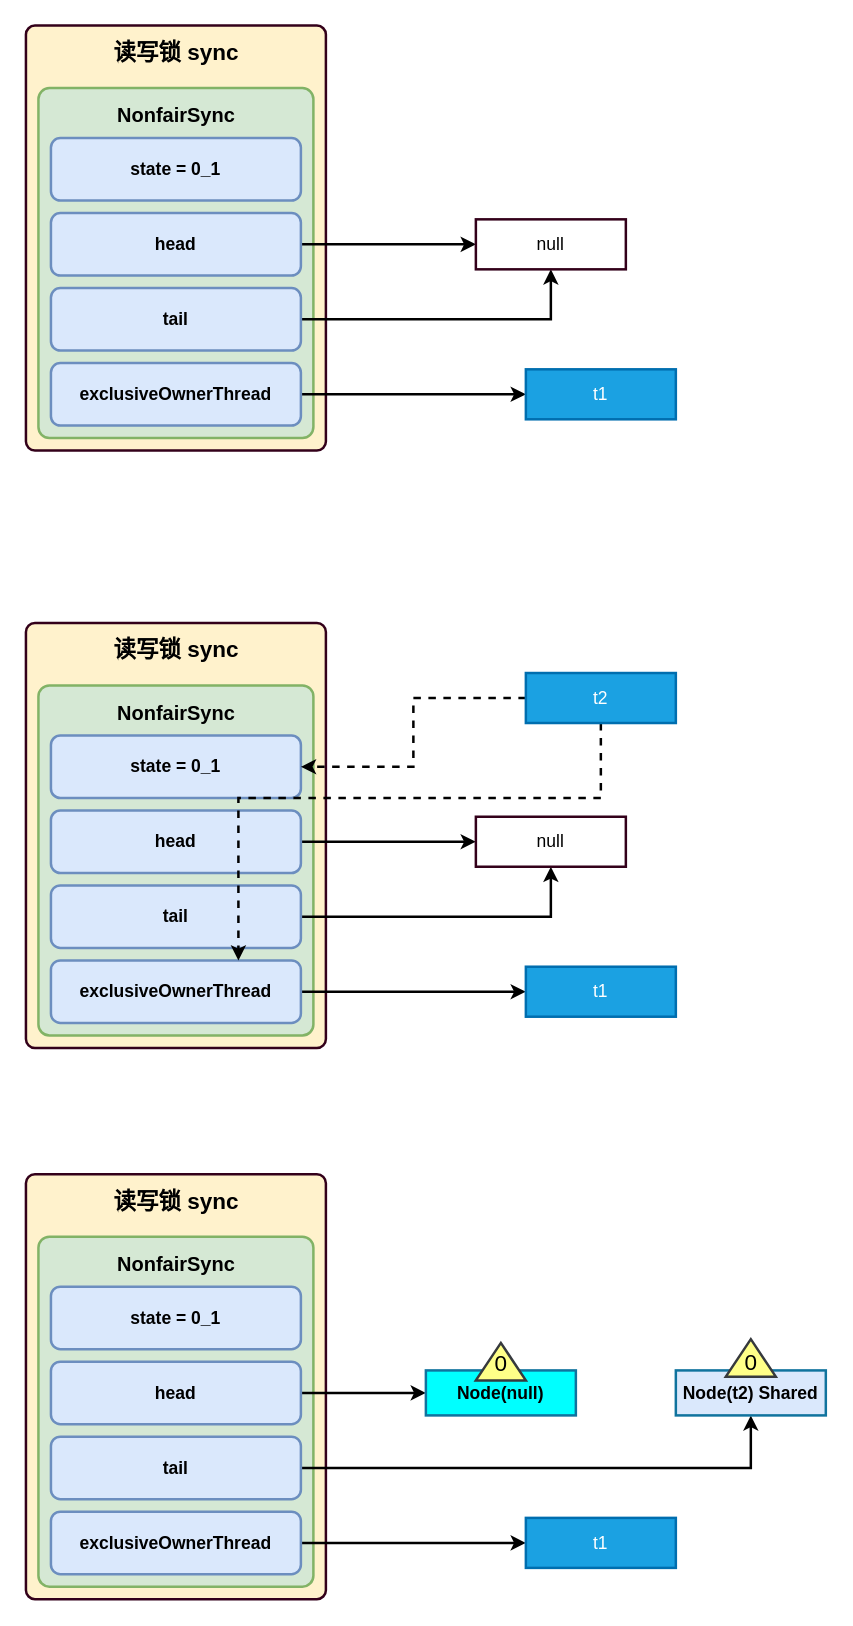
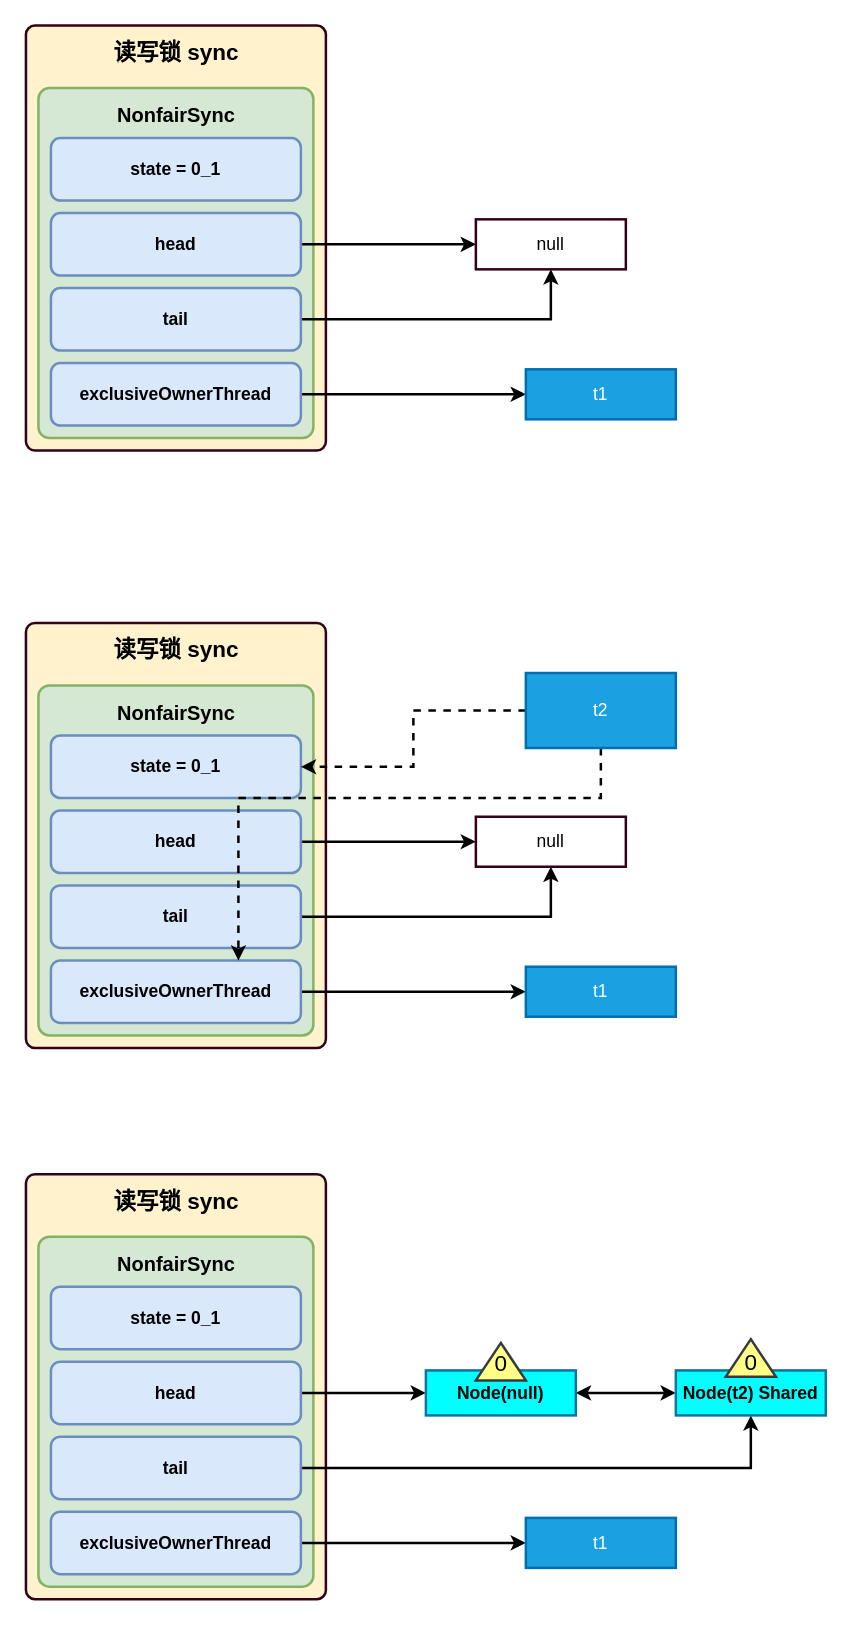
  <mxCell id="0" />
  <mxCell id="1" parent="0" />
  <mxCell id="2" value="" style="rounded=1;whiteSpace=wrap;html=1;fillColor=#fff2cc;strokeColor=#33001A;strokeWidth=2;arcSize=3;" vertex="1" parent="1"><mxGeometry x="20" y="20" width="240" height="340" as="geometry" /></mxCell>
  <mxCell id="3" value="" style="rounded=1;whiteSpace=wrap;html=1;strokeColor=#82b366;strokeWidth=2;arcSize=4;fillColor=#d5e8d4;" vertex="1" parent="1"><mxGeometry x="30" y="70" width="220" height="280" as="geometry" /></mxCell>
  <mxCell id="4" style="edgeStyle=orthogonalEdgeStyle;rounded=0;orthogonalLoop=1;jettySize=auto;html=1;exitX=1;exitY=0.5;exitDx=0;exitDy=0;fontSize=14;entryX=0;entryY=0.5;entryDx=0;entryDy=0;strokeWidth=2;" edge="1" parent="1" source="5" target="14"><mxGeometry relative="1" as="geometry"><mxPoint x="410" y="310" as="targetPoint" /></mxGeometry></mxCell>
  <mxCell id="5" value="&lt;font style=&quot;font-size: 14px;&quot;&gt;&lt;b&gt;exclusiveOwnerThread&lt;/b&gt;&lt;/font&gt;" style="rounded=1;whiteSpace=wrap;html=1;strokeColor=#6c8ebf;strokeWidth=2;fillColor=#dae8fc;" vertex="1" parent="1"><mxGeometry x="40" y="290" width="200" height="50" as="geometry" /></mxCell>
  <mxCell id="6" style="edgeStyle=orthogonalEdgeStyle;rounded=0;orthogonalLoop=1;jettySize=auto;html=1;exitX=1;exitY=0.5;exitDx=0;exitDy=0;entryX=0.5;entryY=1;entryDx=0;entryDy=0;fontSize=14;strokeWidth=2;" edge="1" parent="1" source="7" target="13"><mxGeometry relative="1" as="geometry" /></mxCell>
  <mxCell id="7" value="&lt;font style=&quot;font-size: 14px;&quot;&gt;&lt;b&gt;tail&lt;/b&gt;&lt;/font&gt;" style="rounded=1;whiteSpace=wrap;html=1;strokeColor=#6c8ebf;strokeWidth=2;fillColor=#dae8fc;" vertex="1" parent="1"><mxGeometry x="40" y="230" width="200" height="50" as="geometry" /></mxCell>
  <mxCell id="8" style="edgeStyle=orthogonalEdgeStyle;rounded=0;orthogonalLoop=1;jettySize=auto;html=1;exitX=1;exitY=0.5;exitDx=0;exitDy=0;fontSize=14;strokeWidth=2;" edge="1" parent="1" source="9" target="13"><mxGeometry relative="1" as="geometry" /></mxCell>
  <mxCell id="9" value="&lt;font style=&quot;font-size: 14px;&quot;&gt;&lt;b&gt;head&lt;/b&gt;&lt;/font&gt;" style="rounded=1;whiteSpace=wrap;html=1;strokeColor=#6c8ebf;strokeWidth=2;fillColor=#dae8fc;" vertex="1" parent="1"><mxGeometry x="40" y="170" width="200" height="50" as="geometry" /></mxCell>
  <mxCell id="10" value="&lt;font style=&quot;font-size: 14px;&quot;&gt;&lt;b&gt;state = 0_1&lt;/b&gt;&lt;/font&gt;" style="rounded=1;whiteSpace=wrap;html=1;strokeColor=#6c8ebf;strokeWidth=2;fillColor=#dae8fc;" vertex="1" parent="1"><mxGeometry x="40" y="110" width="200" height="50" as="geometry" /></mxCell>
  <mxCell id="11" value="&lt;font style=&quot;font-size: 18px;&quot;&gt;读写锁 sync&lt;/font&gt;" style="text;strokeColor=none;fillColor=none;html=1;fontSize=24;fontStyle=1;verticalAlign=middle;align=center;rounded=1;" vertex="1" parent="1"><mxGeometry x="90" y="20" width="100" height="40" as="geometry" /></mxCell>
  <mxCell id="12" value="&lt;span style=&quot;font-size: 16px;&quot;&gt;NonfairSync&lt;/span&gt;" style="text;strokeColor=none;fillColor=none;html=1;fontSize=24;fontStyle=1;verticalAlign=middle;align=center;rounded=1;" vertex="1" parent="1"><mxGeometry x="90" y="70" width="100" height="40" as="geometry" /></mxCell>
  <mxCell id="13" value="null" style="rounded=0;whiteSpace=wrap;html=1;fontSize=14;strokeColor=#33001A;strokeWidth=2;" vertex="1" parent="1"><mxGeometry x="380" y="175" width="120" height="40" as="geometry" /></mxCell>
  <mxCell id="14" value="t1" style="rounded=0;whiteSpace=wrap;html=1;fontSize=14;strokeColor=#006EAF;strokeWidth=2;fillColor=#1ba1e2;fontColor=#ffffff;" vertex="1" parent="1"><mxGeometry x="420" y="295" width="120" height="40" as="geometry" /></mxCell>
  <mxCell id="15" value="" style="rounded=1;whiteSpace=wrap;html=1;fillColor=#fff2cc;strokeColor=#33001A;strokeWidth=2;arcSize=3;" vertex="1" parent="1"><mxGeometry x="20" y="498" width="240" height="340" as="geometry" /></mxCell>
  <mxCell id="16" value="" style="rounded=1;whiteSpace=wrap;html=1;strokeColor=#82b366;strokeWidth=2;arcSize=4;fillColor=#d5e8d4;" vertex="1" parent="1"><mxGeometry x="30" y="548" width="220" height="280" as="geometry" /></mxCell>
  <mxCell id="17" style="edgeStyle=orthogonalEdgeStyle;rounded=0;orthogonalLoop=1;jettySize=auto;html=1;exitX=1;exitY=0.5;exitDx=0;exitDy=0;fontSize=14;entryX=0;entryY=0.5;entryDx=0;entryDy=0;strokeWidth=2;" edge="1" parent="1" source="18" target="27"><mxGeometry relative="1" as="geometry"><mxPoint x="410" y="788" as="targetPoint" /></mxGeometry></mxCell>
  <mxCell id="18" value="&lt;font style=&quot;font-size: 14px;&quot;&gt;&lt;b&gt;exclusiveOwnerThread&lt;/b&gt;&lt;/font&gt;" style="rounded=1;whiteSpace=wrap;html=1;strokeColor=#6c8ebf;strokeWidth=2;fillColor=#dae8fc;" vertex="1" parent="1"><mxGeometry x="40" y="768" width="200" height="50" as="geometry" /></mxCell>
  <mxCell id="19" style="edgeStyle=orthogonalEdgeStyle;rounded=0;orthogonalLoop=1;jettySize=auto;html=1;exitX=1;exitY=0.5;exitDx=0;exitDy=0;entryX=0.5;entryY=1;entryDx=0;entryDy=0;fontSize=14;strokeWidth=2;" edge="1" parent="1" source="20" target="26"><mxGeometry relative="1" as="geometry" /></mxCell>
  <mxCell id="20" value="&lt;font style=&quot;font-size: 14px;&quot;&gt;&lt;b&gt;tail&lt;/b&gt;&lt;/font&gt;" style="rounded=1;whiteSpace=wrap;html=1;strokeColor=#6c8ebf;strokeWidth=2;fillColor=#dae8fc;" vertex="1" parent="1"><mxGeometry x="40" y="708" width="200" height="50" as="geometry" /></mxCell>
  <mxCell id="21" style="edgeStyle=orthogonalEdgeStyle;rounded=0;orthogonalLoop=1;jettySize=auto;html=1;exitX=1;exitY=0.5;exitDx=0;exitDy=0;fontSize=14;strokeWidth=2;" edge="1" parent="1" source="22" target="26"><mxGeometry relative="1" as="geometry" /></mxCell>
  <mxCell id="22" value="&lt;font style=&quot;font-size: 14px;&quot;&gt;&lt;b&gt;head&lt;/b&gt;&lt;/font&gt;" style="rounded=1;whiteSpace=wrap;html=1;strokeColor=#6c8ebf;strokeWidth=2;fillColor=#dae8fc;" vertex="1" parent="1"><mxGeometry x="40" y="648" width="200" height="50" as="geometry" /></mxCell>
  <mxCell id="23" value="&lt;font style=&quot;font-size: 14px;&quot;&gt;&lt;b&gt;state = 0_1&lt;/b&gt;&lt;/font&gt;" style="rounded=1;whiteSpace=wrap;html=1;strokeColor=#6c8ebf;strokeWidth=2;fillColor=#dae8fc;" vertex="1" parent="1"><mxGeometry x="40" y="588" width="200" height="50" as="geometry" /></mxCell>
  <mxCell id="24" value="&lt;font style=&quot;font-size: 18px;&quot;&gt;读写锁 sync&lt;/font&gt;" style="text;strokeColor=none;fillColor=none;html=1;fontSize=24;fontStyle=1;verticalAlign=middle;align=center;rounded=1;" vertex="1" parent="1"><mxGeometry x="90" y="498" width="100" height="40" as="geometry" /></mxCell>
  <mxCell id="25" value="&lt;span style=&quot;font-size: 16px;&quot;&gt;NonfairSync&lt;/span&gt;" style="text;strokeColor=none;fillColor=none;html=1;fontSize=24;fontStyle=1;verticalAlign=middle;align=center;rounded=1;" vertex="1" parent="1"><mxGeometry x="90" y="548" width="100" height="40" as="geometry" /></mxCell>
  <mxCell id="26" value="null" style="rounded=0;whiteSpace=wrap;html=1;fontSize=14;strokeColor=#33001A;strokeWidth=2;" vertex="1" parent="1"><mxGeometry x="380" y="653" width="120" height="40" as="geometry" /></mxCell>
  <mxCell id="27" value="t1" style="rounded=0;whiteSpace=wrap;html=1;fontSize=14;strokeColor=#006EAF;strokeWidth=2;fillColor=#1ba1e2;fontColor=#ffffff;" vertex="1" parent="1"><mxGeometry x="420" y="773" width="120" height="40" as="geometry" /></mxCell>
  <mxCell id="28" style="edgeStyle=orthogonalEdgeStyle;rounded=0;orthogonalLoop=1;jettySize=auto;html=1;exitX=0;exitY=0.5;exitDx=0;exitDy=0;entryX=1;entryY=0.5;entryDx=0;entryDy=0;fontSize=14;strokeWidth=2;dashed=1;" edge="1" parent="1" source="30" target="23"><mxGeometry relative="1" as="geometry" /></mxCell>
  <mxCell id="29" style="edgeStyle=orthogonalEdgeStyle;rounded=0;orthogonalLoop=1;jettySize=auto;html=1;exitX=0.5;exitY=1;exitDx=0;exitDy=0;entryX=0.75;entryY=0;entryDx=0;entryDy=0;fontSize=14;strokeWidth=2;dashed=1;" edge="1" parent="1" source="30" target="18"><mxGeometry relative="1" as="geometry"><Array as="points"><mxPoint x="480" y="638" /><mxPoint x="190" y="638" /></Array></mxGeometry></mxCell>
- <mxCell id="30" value="t2" style="rounded=0;whiteSpace=wrap;html=1;fontSize=14;strokeColor=#006EAF;strokeWidth=2;fillColor=#1ba1e2;fontColor=#ffffff;" vertex="1" parent="1"><mxGeometry x="420" y="538" width="120" height="40" as="geometry" /></mxCell>
+ <mxCell id="30" value="t2" style="rounded=0;whiteSpace=wrap;html=1;fontSize=14;strokeColor=#006EAF;strokeWidth=2;fillColor=#1ba1e2;fontColor=#ffffff;" vertex="1" parent="1"><mxGeometry x="420" y="538" width="120" height="60" as="geometry" /></mxCell>
  <mxCell id="31" value="" style="rounded=1;whiteSpace=wrap;html=1;fillColor=#fff2cc;strokeColor=#33001A;strokeWidth=2;arcSize=3;" vertex="1" parent="1"><mxGeometry x="20" y="939" width="240" height="340" as="geometry" /></mxCell>
  <mxCell id="32" value="" style="rounded=1;whiteSpace=wrap;html=1;strokeColor=#82b366;strokeWidth=2;arcSize=4;fillColor=#d5e8d4;" vertex="1" parent="1"><mxGeometry x="30" y="989" width="220" height="280" as="geometry" /></mxCell>
  <mxCell id="33" style="edgeStyle=orthogonalEdgeStyle;rounded=0;orthogonalLoop=1;jettySize=auto;html=1;exitX=1;exitY=0.5;exitDx=0;exitDy=0;fontSize=14;entryX=0;entryY=0.5;entryDx=0;entryDy=0;strokeWidth=2;" edge="1" parent="1" source="34" target="42"><mxGeometry relative="1" as="geometry"><mxPoint x="410" y="1229" as="targetPoint" /></mxGeometry></mxCell>
  <mxCell id="34" value="&lt;font style=&quot;font-size: 14px;&quot;&gt;&lt;b&gt;exclusiveOwnerThread&lt;/b&gt;&lt;/font&gt;" style="rounded=1;whiteSpace=wrap;html=1;strokeColor=#6c8ebf;strokeWidth=2;fillColor=#dae8fc;" vertex="1" parent="1"><mxGeometry x="40" y="1209" width="200" height="50" as="geometry" /></mxCell>
  <mxCell id="35" style="edgeStyle=orthogonalEdgeStyle;rounded=0;orthogonalLoop=1;jettySize=auto;html=1;exitX=1;exitY=0.5;exitDx=0;exitDy=0;entryX=0.5;entryY=1;entryDx=0;entryDy=0;fontSize=14;startArrow=none;startFill=0;strokeWidth=2;" edge="1" parent="1" source="36" target="45"><mxGeometry relative="1" as="geometry" /></mxCell>
  <mxCell id="36" value="&lt;font style=&quot;font-size: 14px;&quot;&gt;&lt;b&gt;tail&lt;/b&gt;&lt;/font&gt;" style="rounded=1;whiteSpace=wrap;html=1;strokeColor=#6c8ebf;strokeWidth=2;fillColor=#dae8fc;" vertex="1" parent="1"><mxGeometry x="40" y="1149" width="200" height="50" as="geometry" /></mxCell>
  <mxCell id="37" style="edgeStyle=orthogonalEdgeStyle;rounded=0;orthogonalLoop=1;jettySize=auto;html=1;exitX=1;exitY=0.5;exitDx=0;exitDy=0;entryX=0;entryY=0.5;entryDx=0;entryDy=0;fontSize=14;strokeWidth=2;" edge="1" parent="1" source="38" target="44"><mxGeometry relative="1" as="geometry" /></mxCell>
  <mxCell id="38" value="&lt;font style=&quot;font-size: 14px;&quot;&gt;&lt;b&gt;head&lt;/b&gt;&lt;/font&gt;" style="rounded=1;whiteSpace=wrap;html=1;strokeColor=#6c8ebf;strokeWidth=2;fillColor=#dae8fc;" vertex="1" parent="1"><mxGeometry x="40" y="1089" width="200" height="50" as="geometry" /></mxCell>
  <mxCell id="39" value="&lt;font style=&quot;font-size: 14px;&quot;&gt;&lt;b&gt;state = 0_1&lt;/b&gt;&lt;/font&gt;" style="rounded=1;whiteSpace=wrap;html=1;strokeColor=#6c8ebf;strokeWidth=2;fillColor=#dae8fc;" vertex="1" parent="1"><mxGeometry x="40" y="1029" width="200" height="50" as="geometry" /></mxCell>
  <mxCell id="40" value="&lt;font style=&quot;font-size: 18px;&quot;&gt;读写锁 sync&lt;/font&gt;" style="text;strokeColor=none;fillColor=none;html=1;fontSize=24;fontStyle=1;verticalAlign=middle;align=center;rounded=1;" vertex="1" parent="1"><mxGeometry x="90" y="939" width="100" height="40" as="geometry" /></mxCell>
  <mxCell id="41" value="&lt;span style=&quot;font-size: 16px;&quot;&gt;NonfairSync&lt;/span&gt;" style="text;strokeColor=none;fillColor=none;html=1;fontSize=24;fontStyle=1;verticalAlign=middle;align=center;rounded=1;" vertex="1" parent="1"><mxGeometry x="90" y="989" width="100" height="40" as="geometry" /></mxCell>
  <mxCell id="42" value="t1" style="rounded=0;whiteSpace=wrap;html=1;fontSize=14;strokeColor=#006EAF;strokeWidth=2;fillColor=#1ba1e2;fontColor=#ffffff;" vertex="1" parent="1"><mxGeometry x="420" y="1214" width="120" height="40" as="geometry" /></mxCell>
+ <mxCell id="43" style="edgeStyle=orthogonalEdgeStyle;rounded=0;orthogonalLoop=1;jettySize=auto;html=1;exitX=1;exitY=0.5;exitDx=0;exitDy=0;entryX=0;entryY=0.5;entryDx=0;entryDy=0;fontSize=14;strokeWidth=2;startArrow=classic;startFill=1;" edge="1" parent="1" source="44" target="45"><mxGeometry relative="1" as="geometry" /></mxCell>
  <mxCell id="44" value="&lt;b&gt;Node(null)&lt;/b&gt;" style="rounded=0;whiteSpace=wrap;html=1;fontSize=14;strokeColor=#10739e;strokeWidth=2;fillColor=#00FFFF;" vertex="1" parent="1"><mxGeometry x="340" y="1096" width="120" height="36" as="geometry" /></mxCell>
- <mxCell id="45" value="&lt;b&gt;Node(t2) Shared&lt;/b&gt;" style="rounded=0;whiteSpace=wrap;html=1;fontSize=14;strokeColor=#10739e;strokeWidth=2;fillColor=#dae8fc;" vertex="1" parent="1"><mxGeometry x="540" y="1096" width="120" height="36" as="geometry" /></mxCell>
+ <mxCell id="45" value="&lt;b&gt;Node(t2) Shared&lt;/b&gt;" style="rounded=0;whiteSpace=wrap;html=1;fontSize=14;strokeColor=#10739e;strokeWidth=2;fillColor=#00FFFF;" vertex="1" parent="1"><mxGeometry x="540" y="1096" width="120" height="36" as="geometry" /></mxCell>
  <mxCell id="46" value="" style="verticalLabelPosition=bottom;verticalAlign=top;html=1;shape=mxgraph.basic.acute_triangle;dx=0.5;rounded=1;fontSize=14;strokeColor=#36393d;strokeWidth=2;fillColor=#ffff88;" vertex="1" parent="1"><mxGeometry x="580" y="1071" width="40" height="30" as="geometry" /></mxCell>
  <mxCell id="47" value="" style="verticalLabelPosition=bottom;verticalAlign=top;html=1;shape=mxgraph.basic.acute_triangle;dx=0.5;rounded=1;fontSize=14;strokeColor=#36393d;strokeWidth=2;fillColor=#ffff88;" vertex="1" parent="1"><mxGeometry x="380" y="1074" width="40" height="30" as="geometry" /></mxCell>
  <mxCell id="48" value="0" style="text;strokeColor=none;fillColor=none;html=1;fontSize=18;fontStyle=0;verticalAlign=middle;align=center;rounded=1;arcSize=0;" vertex="1" parent="1"><mxGeometry x="380" y="1081" width="40" height="20" as="geometry" /></mxCell>
  <mxCell id="49" value="0" style="text;strokeColor=none;fillColor=none;html=1;fontSize=18;fontStyle=0;verticalAlign=middle;align=center;rounded=1;arcSize=0;" vertex="1" parent="1"><mxGeometry x="580" y="1080" width="40" height="20" as="geometry" /></mxCell>
